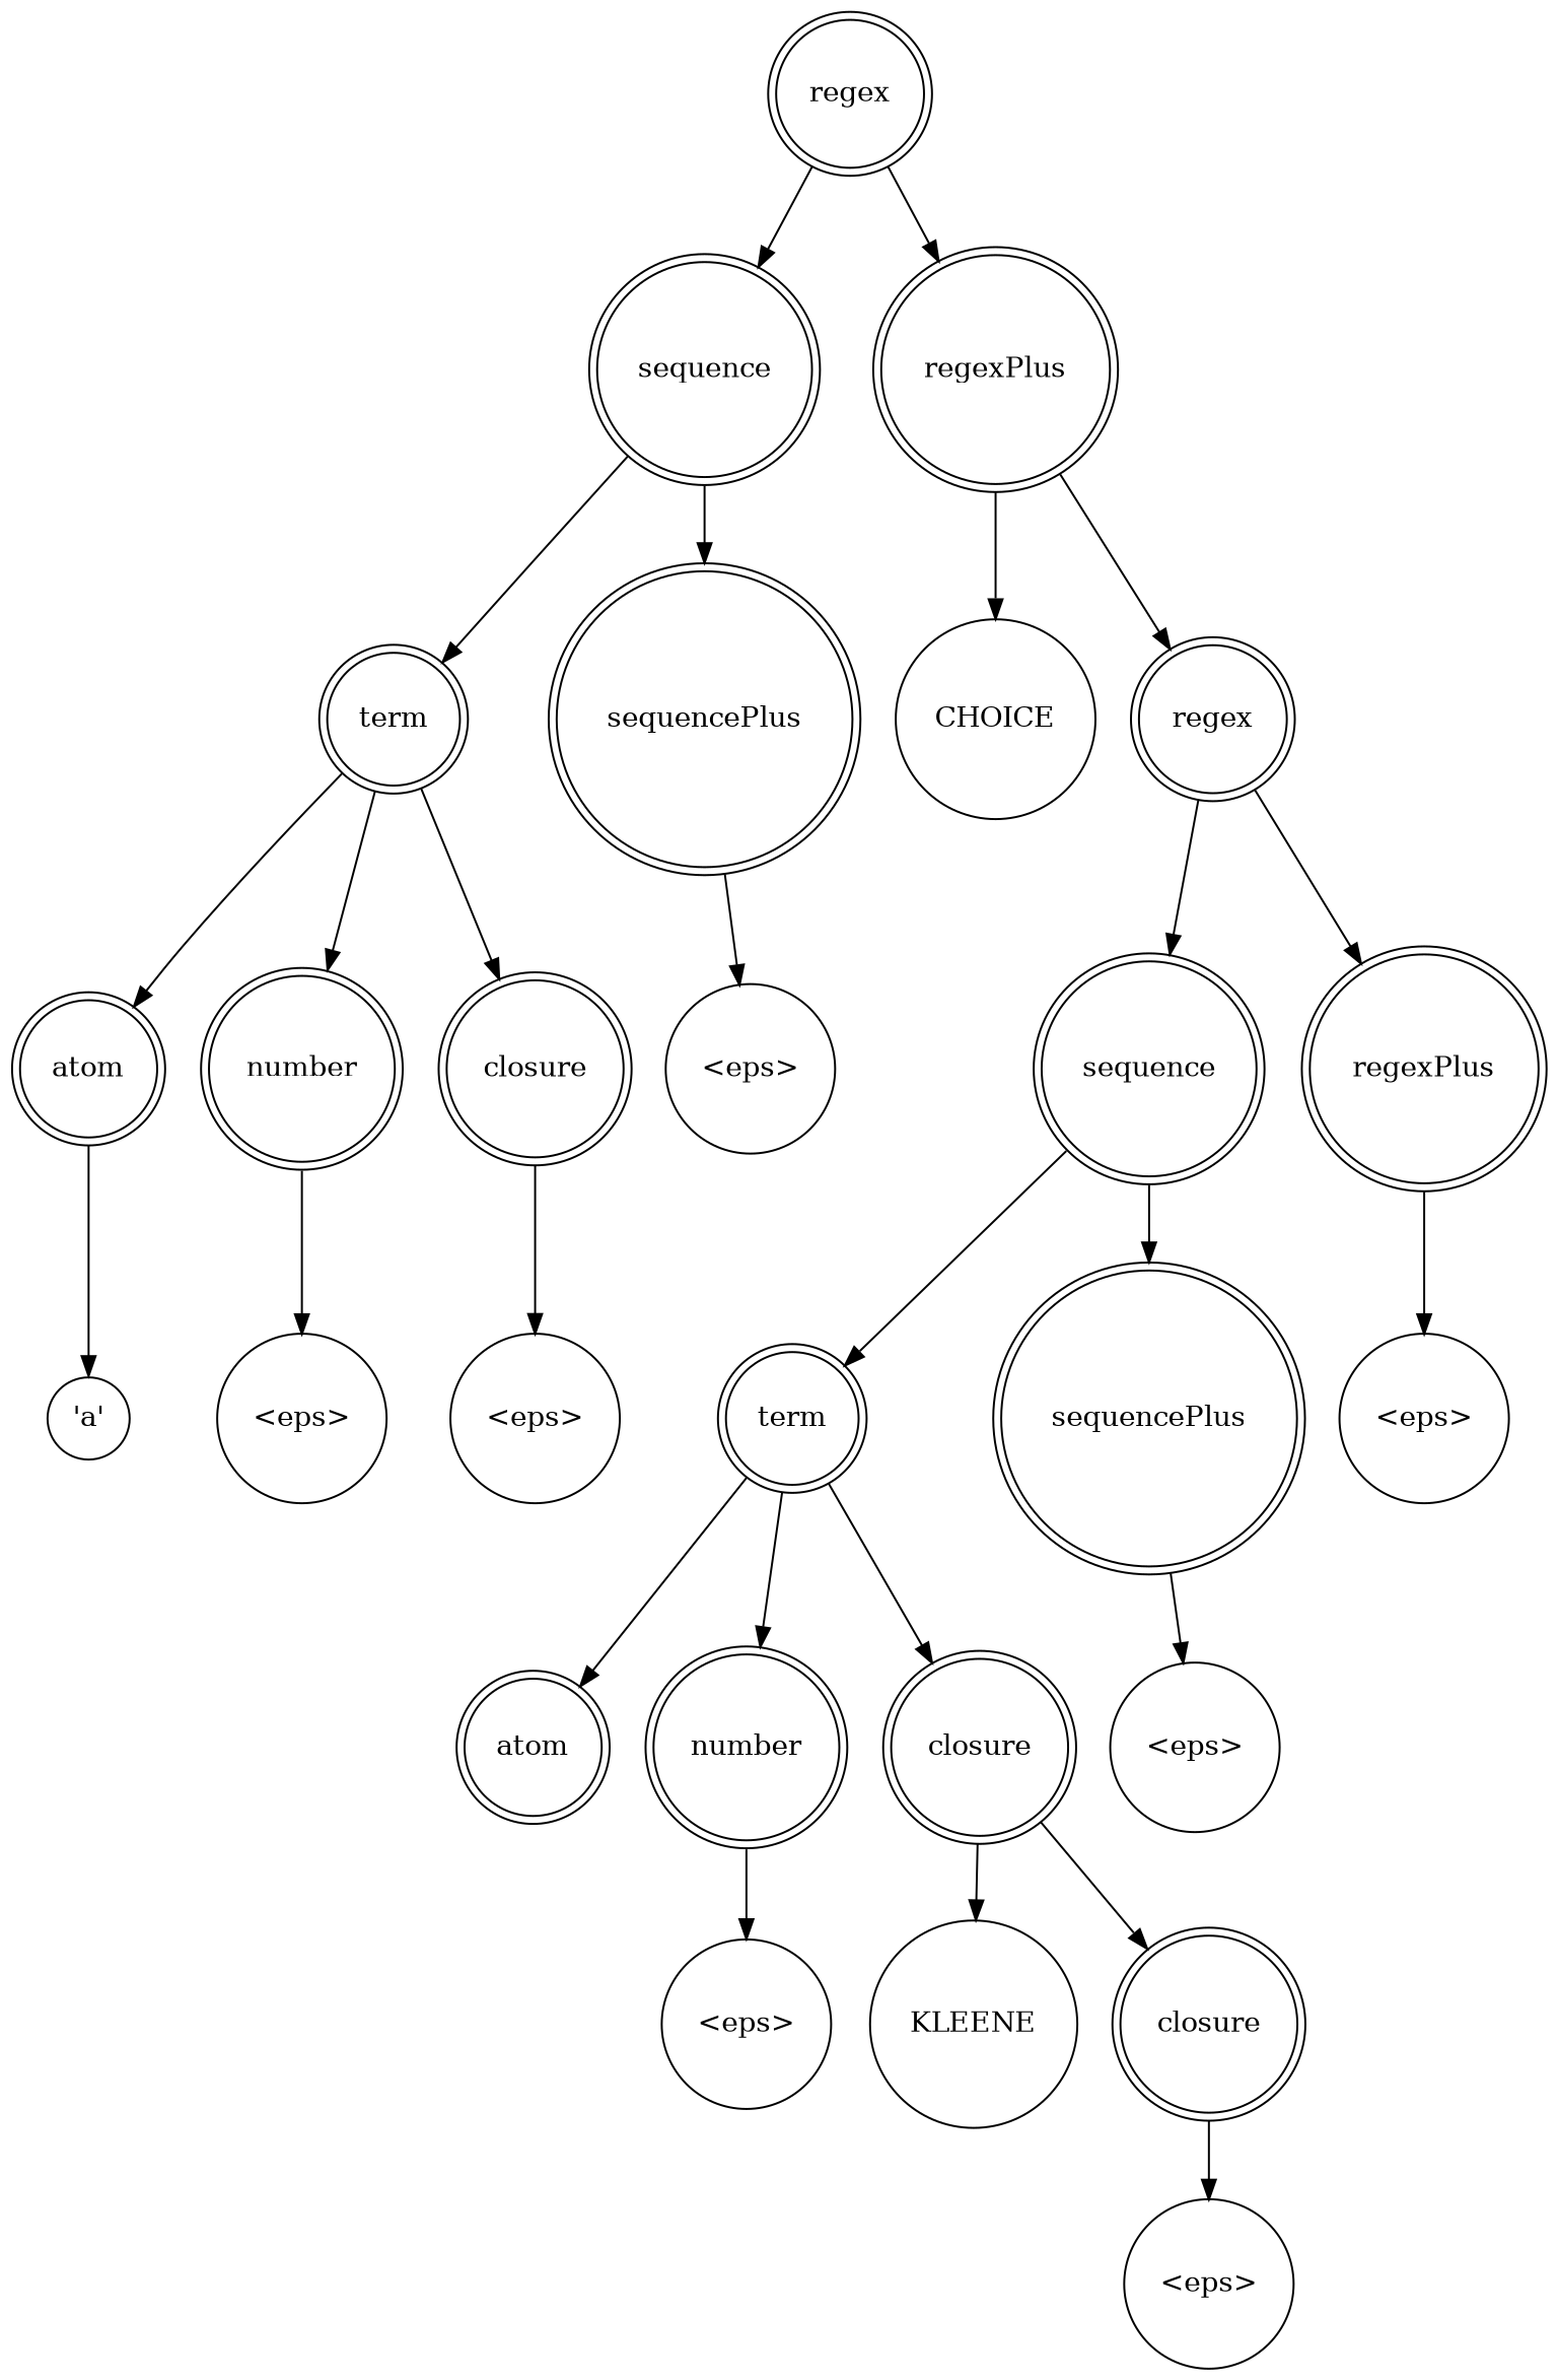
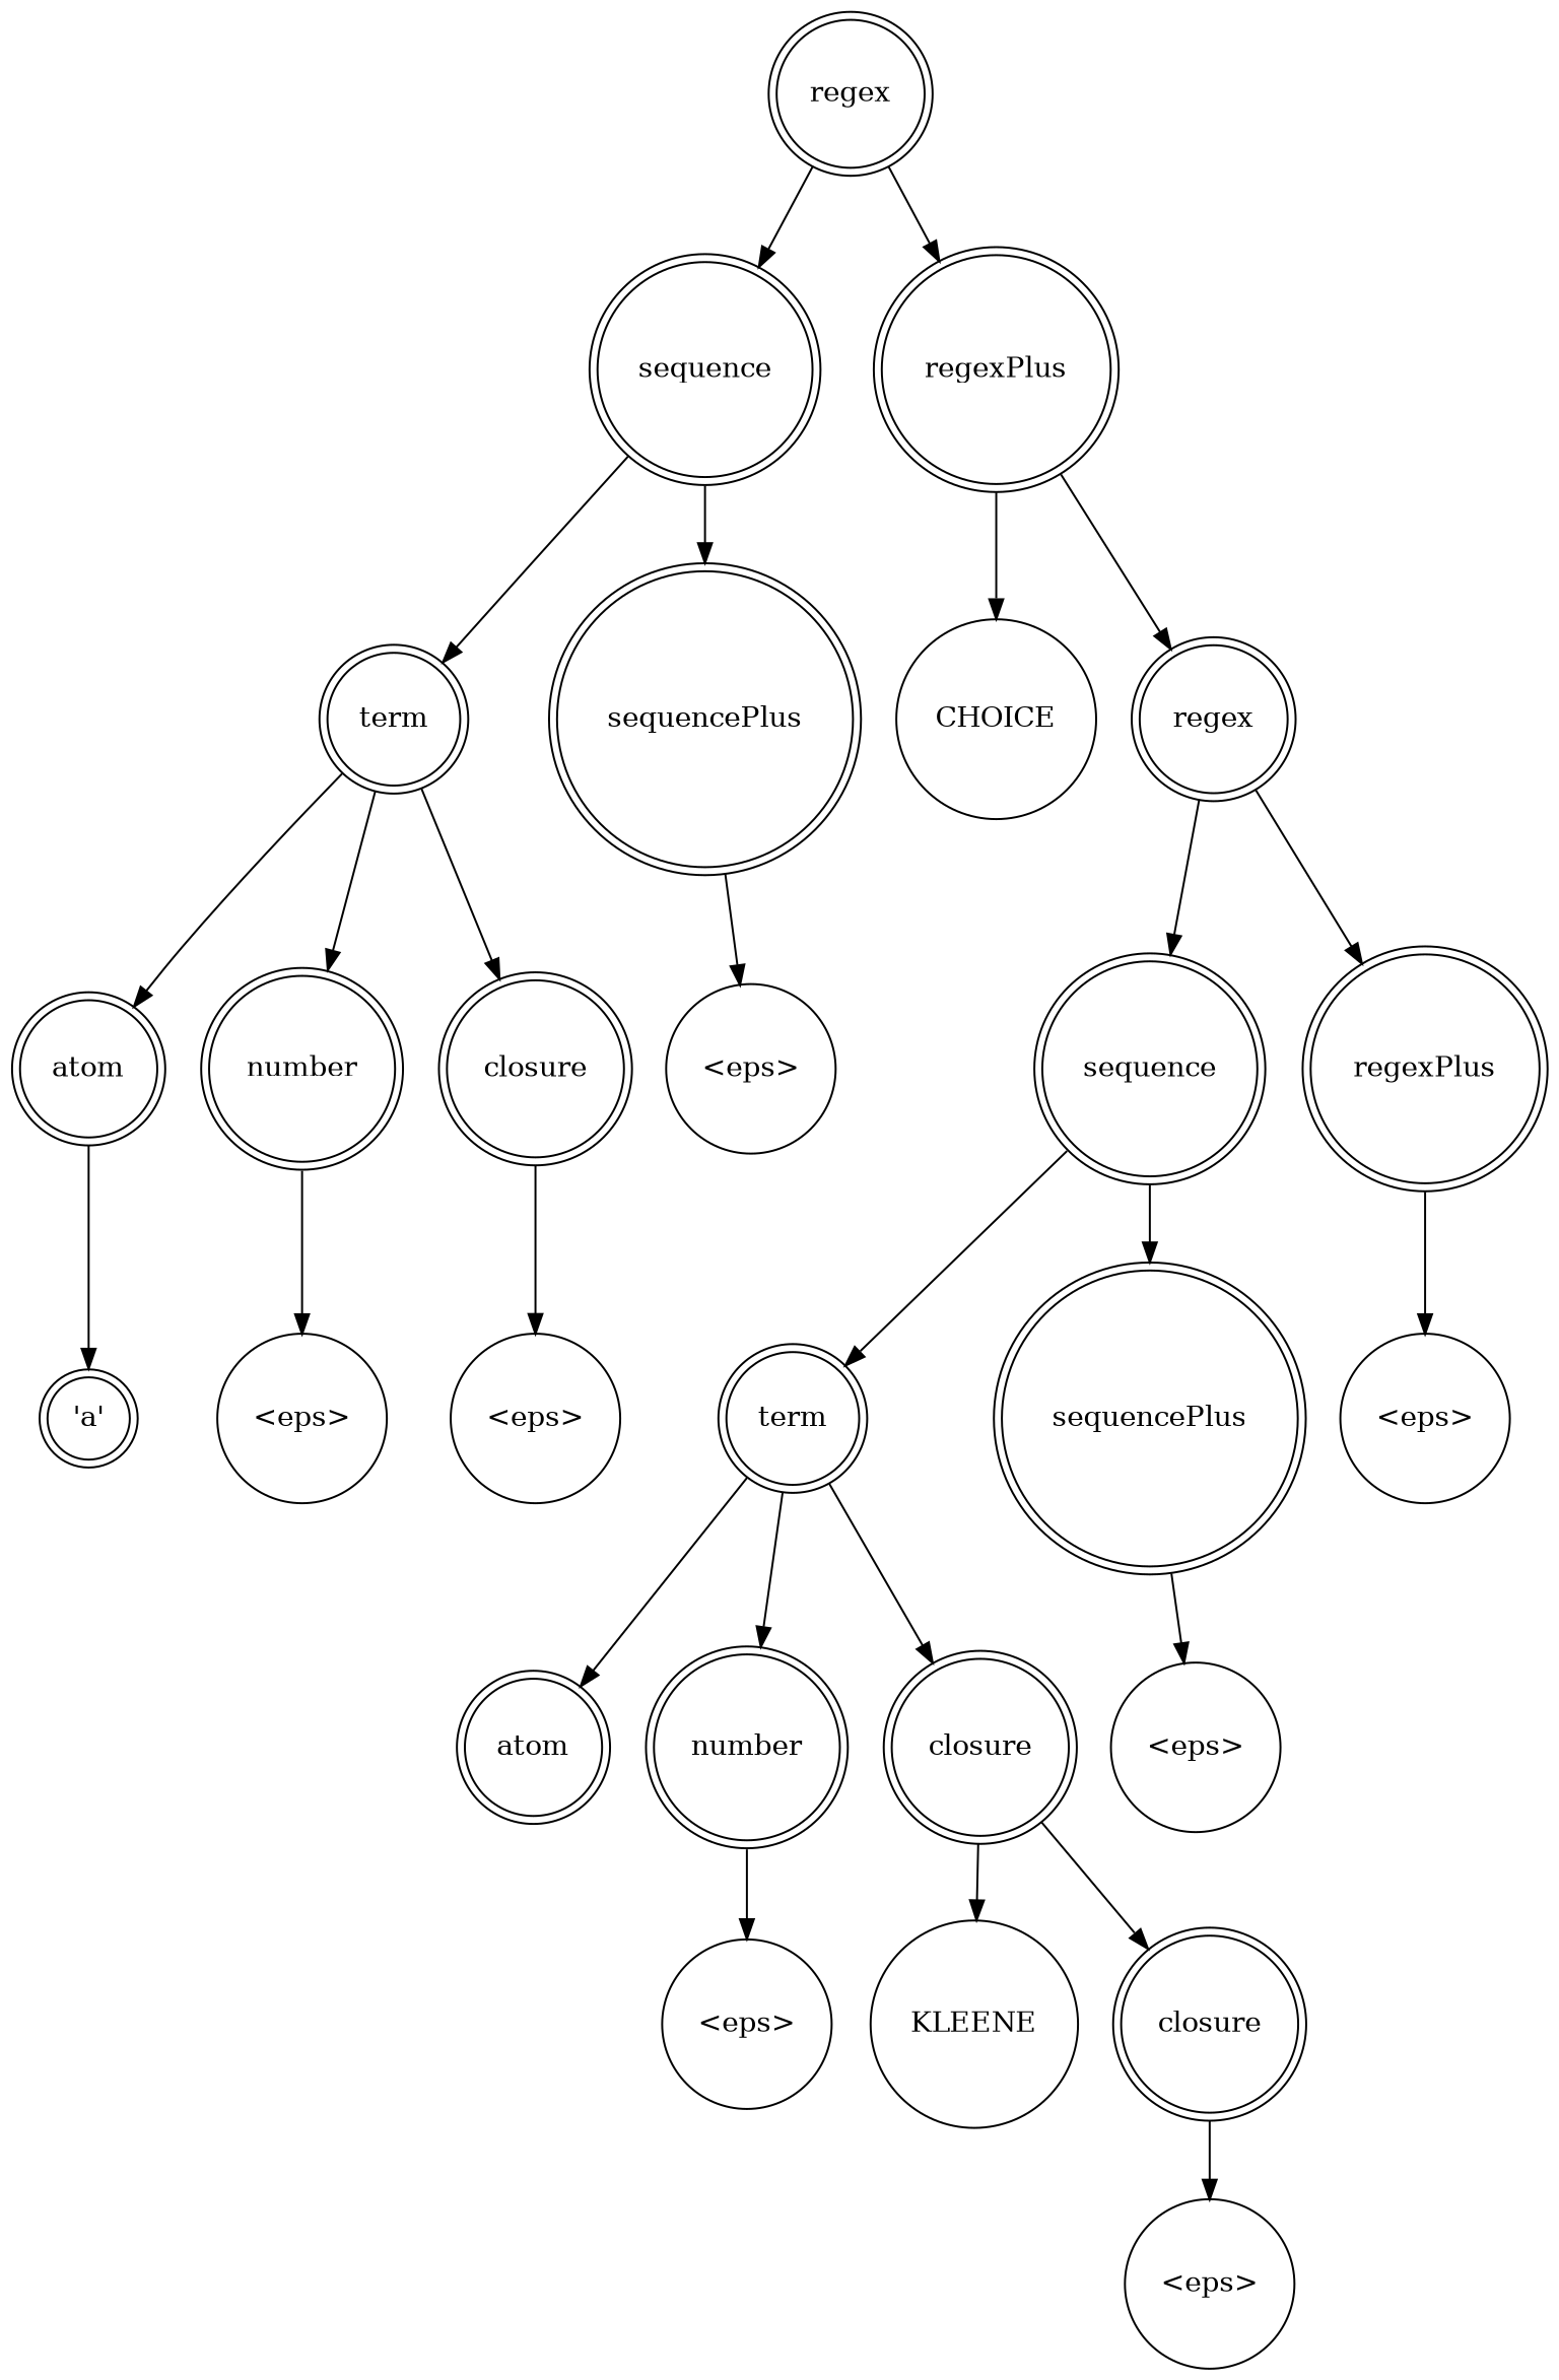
  digraph {
    node [shape=doublecircle]
    n1 [label=regex]
    n2 [label=sequence]
    n3 [label=regexPlus]
    n4 [label=term]
    n5 [label=sequencePlus]
    n6 [label=CHOICE shape=circle]
    n7 [label=regex]
    n8 [label=atom]
    n9 [label=number]
    n10 [label=closure]
    n11 [label="<eps>" shape=circle]
-   n12 [label="'a'" shape=circle]
+   n12 [label="'a'"]
    n13 [label="<eps>" shape=circle]
    n14 [label="<eps>" shape=circle]
    n15 [label=sequence]
    n16 [label=regexPlus]
    n17 [label=term]
    n18 [label=sequencePlus]
    n19 [label="<eps>" shape=circle]
    n20 [label=atom]
    n21 [label=number]
    n22 [label=closure]
    n23 [label="<eps>" shape=circle]
    n24 [label="<eps>" shape=circle]
    n25 [label=KLEENE shape=circle]
    n26 [label=closure]
    n27 [label="<eps>" shape=circle]
    n1 -> n2
    n1 -> n3
    n2 -> n4
    n2 -> n5
    n3 -> n6
    n3 -> n7
    n4 -> n8
    n4 -> n9
    n4 -> n10
    n5 -> n11
    n7 -> n15
    n7 -> n16
    n8 -> n12
    n9 -> n13
    n10 -> n14
    n15 -> n17
    n15 -> n18
    n16 -> n19
    n17 -> n20
    n17 -> n21
    n17 -> n22
    n18 -> n23
    n21 -> n24
    n22 -> n25
    n22 -> n26
    n26 -> n27
  }
